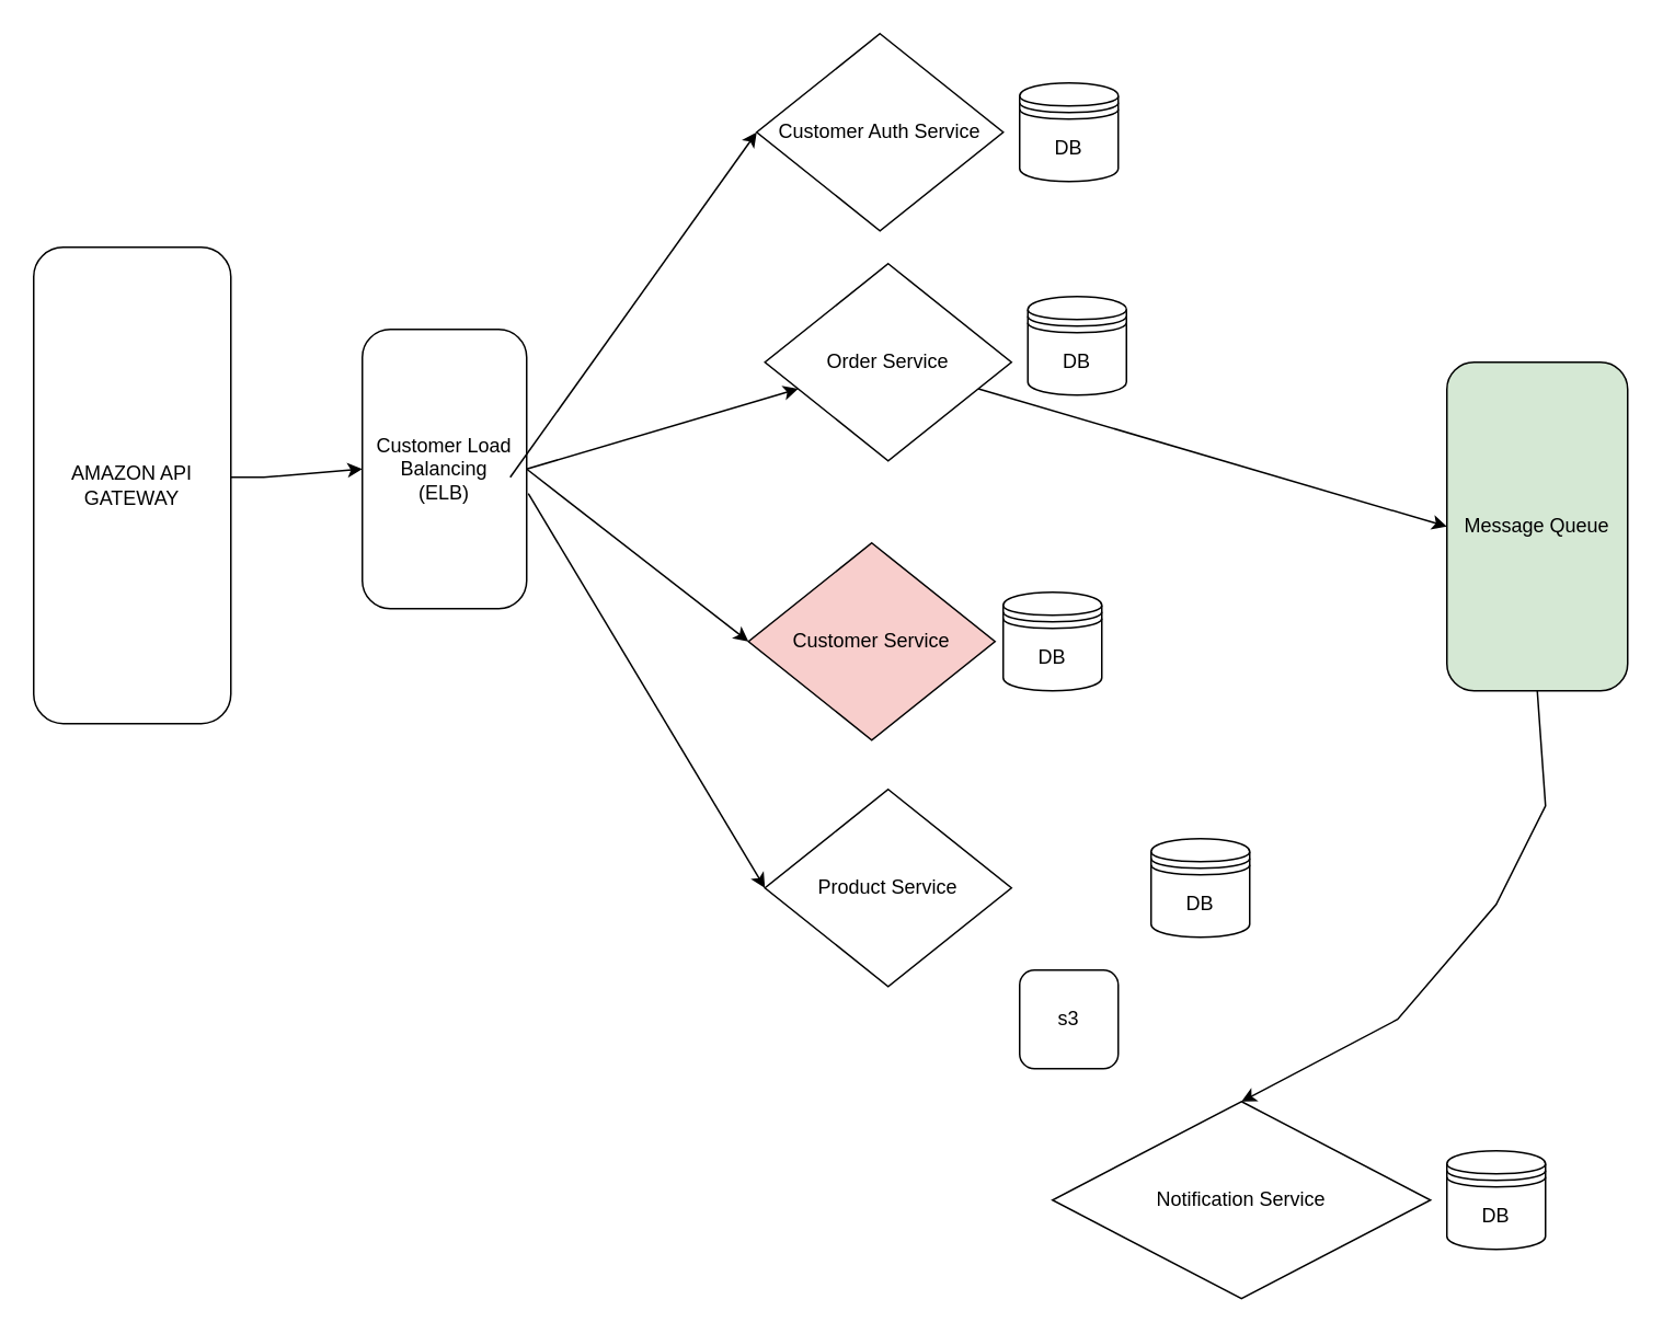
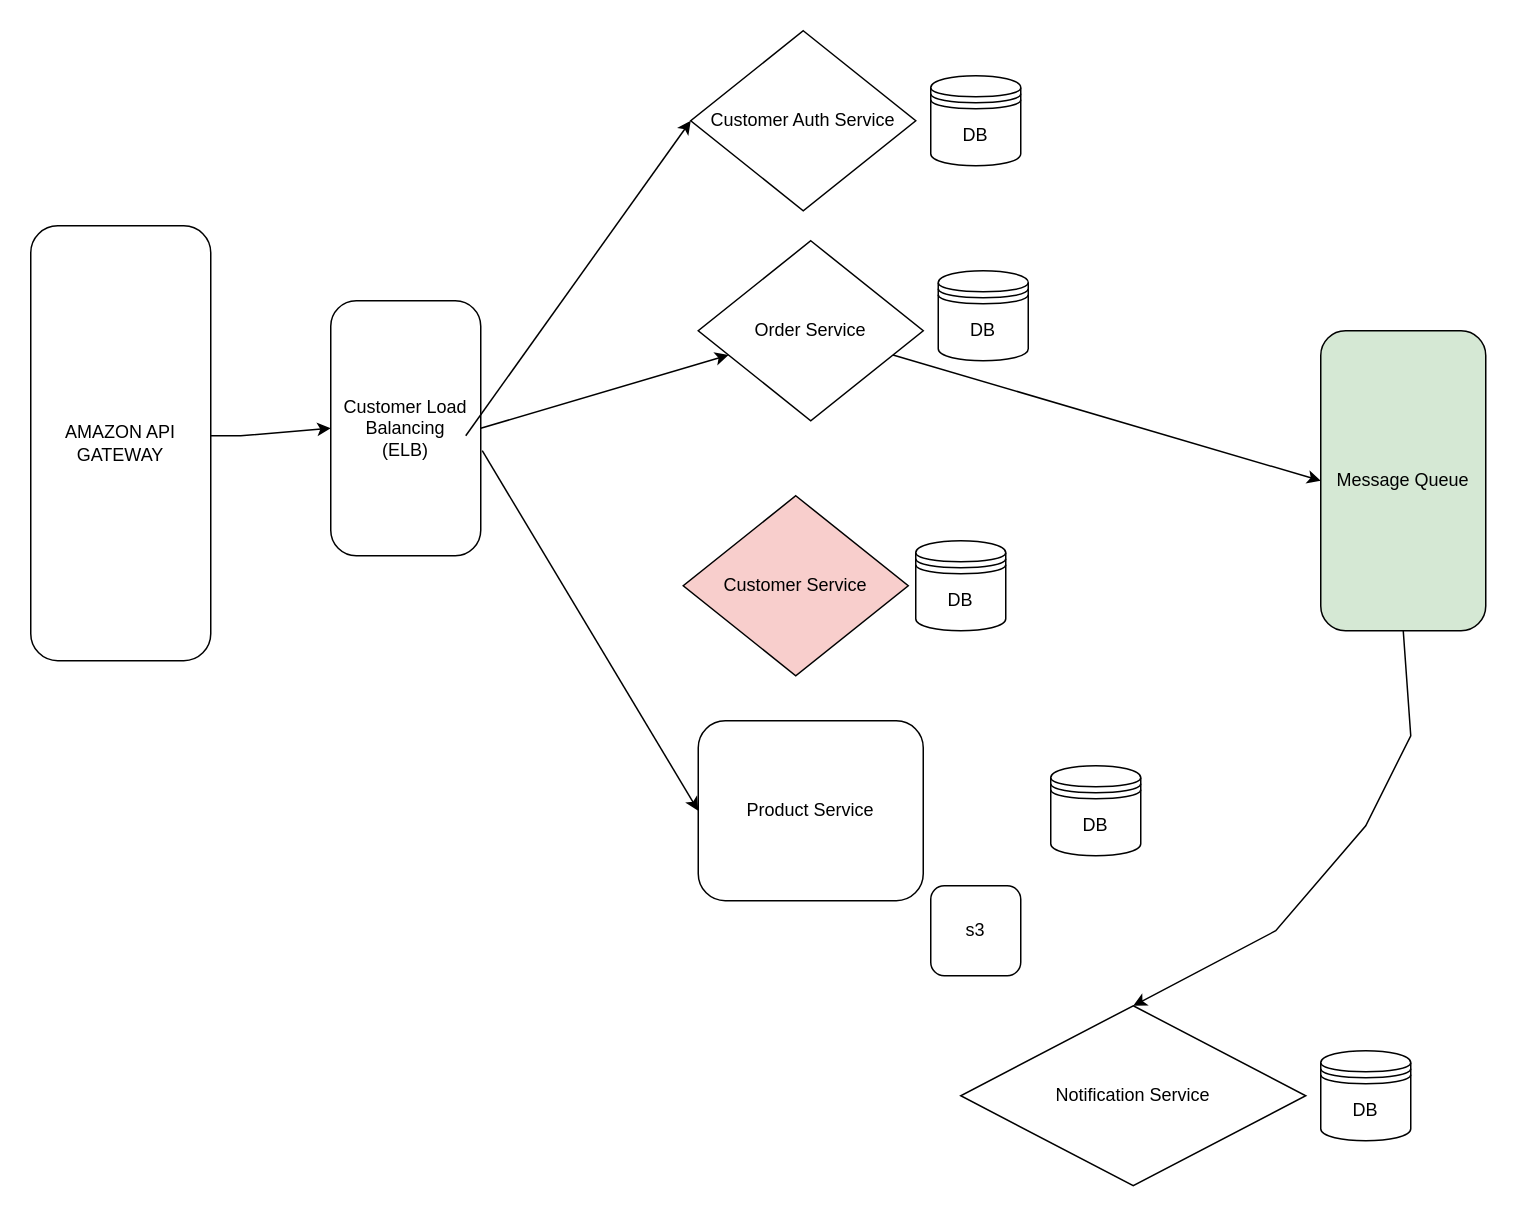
  <mxCell id="0" />
  <mxCell id="1" parent="0" />
  <mxCell id="2" value="AMAZON API GATEWAY" style="rounded=1;whiteSpace=wrap;html=1;direction=south;" vertex="1" parent="1"><mxGeometry x="20" y="150" width="120" height="290" as="geometry" /></mxCell>
  <mxCell id="3" value="" style="endArrow=classic;html=1;rounded=0;entryX=0.5;entryY=1;entryDx=0;entryDy=0;" edge="1" parent="1" target="4"><mxGeometry width="50" height="50" relative="1" as="geometry"><mxPoint x="140" y="290" as="sourcePoint" /><mxPoint x="190" y="250" as="targetPoint" /><Array as="points"><mxPoint x="160" y="290" /></Array></mxGeometry></mxCell>
  <mxCell id="4" value="Customer Load Balancing&lt;div&gt;(ELB)&lt;/div&gt;" style="rounded=1;whiteSpace=wrap;html=1;direction=south;arcSize=17;" vertex="1" parent="1"><mxGeometry x="220" y="200" width="100" height="170" as="geometry" /></mxCell>
  <mxCell id="5" value="Customer Auth Service" style="rhombus;whiteSpace=wrap;html=1;" vertex="1" parent="1"><mxGeometry x="460" y="20" width="150" height="120" as="geometry" /></mxCell>
  <mxCell id="6" value="Order Service" style="rhombus;whiteSpace=wrap;html=1;" vertex="1" parent="1"><mxGeometry x="465" y="160" width="150" height="120" as="geometry" /></mxCell>
  <mxCell id="7" value="Customer Service" style="rhombus;whiteSpace=wrap;html=1;fillColor=#f8cecc;" vertex="1" parent="1"><mxGeometry x="455" y="330" width="150" height="120" as="geometry" /></mxCell>
- <mxCell id="8" value="Product Service" style="rhombus;whiteSpace=wrap;html=1;" vertex="1" parent="1"><mxGeometry x="465" y="480" width="150" height="120" as="geometry" /></mxCell>
+ <mxCell id="8" value="Product Service" style="whiteSpace=wrap;html=1;rounded=1;" vertex="1" parent="1"><mxGeometry x="465" y="480" width="150" height="120" as="geometry" /></mxCell>
  <mxCell id="9" value="" style="endArrow=classic;html=1;rounded=0;entryX=0;entryY=0.5;entryDx=0;entryDy=0;" edge="1" parent="1" target="5"><mxGeometry width="50" height="50" relative="1" as="geometry"><mxPoint x="310" y="290" as="sourcePoint" /><mxPoint x="360" y="240" as="targetPoint" /></mxGeometry></mxCell>
  <mxCell id="10" value="" style="endArrow=classic;html=1;rounded=0;exitX=0.5;exitY=0;exitDx=0;exitDy=0;" edge="1" parent="1" source="4" target="6"><mxGeometry width="50" height="50" relative="1" as="geometry"><mxPoint x="320" y="300" as="sourcePoint" /><mxPoint x="410" y="170" as="targetPoint" /></mxGeometry></mxCell>
- <mxCell id="11" value="" style="endArrow=classic;html=1;rounded=0;entryX=0;entryY=0.5;entryDx=0;entryDy=0;exitX=0.5;exitY=0;exitDx=0;exitDy=0;" edge="1" parent="1" source="4" target="7"><mxGeometry width="50" height="50" relative="1" as="geometry"><mxPoint x="330" y="310" as="sourcePoint" /><mxPoint x="420" y="180" as="targetPoint" /></mxGeometry></mxCell>
  <mxCell id="12" value="" style="endArrow=classic;html=1;rounded=0;entryX=0;entryY=0.5;entryDx=0;entryDy=0;exitX=0.588;exitY=-0.01;exitDx=0;exitDy=0;exitPerimeter=0;" edge="1" parent="1" source="4" target="8"><mxGeometry width="50" height="50" relative="1" as="geometry"><mxPoint x="340" y="320" as="sourcePoint" /><mxPoint x="430" y="190" as="targetPoint" /></mxGeometry></mxCell>
  <mxCell id="13" value="DB" style="shape=datastore;whiteSpace=wrap;html=1;" vertex="1" parent="1"><mxGeometry x="620" y="50" width="60" height="60" as="geometry" /></mxCell>
  <mxCell id="14" value="DB" style="shape=datastore;whiteSpace=wrap;html=1;" vertex="1" parent="1"><mxGeometry x="625" y="180" width="60" height="60" as="geometry" /></mxCell>
  <mxCell id="15" value="DB" style="shape=datastore;whiteSpace=wrap;html=1;" vertex="1" parent="1"><mxGeometry x="610" y="360" width="60" height="60" as="geometry" /></mxCell>
  <mxCell id="16" value="DB" style="shape=datastore;whiteSpace=wrap;html=1;" vertex="1" parent="1"><mxGeometry x="700" y="510" width="60" height="60" as="geometry" /></mxCell>
  <mxCell id="17" value="Message Queue" style="rounded=1;whiteSpace=wrap;html=1;direction=south;fillColor=#d5e8d4;" vertex="1" parent="1"><mxGeometry x="880" y="220" width="110" height="200" as="geometry" /></mxCell>
  <mxCell id="18" value="" style="endArrow=classic;html=1;rounded=0;entryX=0.5;entryY=1;entryDx=0;entryDy=0;" edge="1" parent="1" source="6" target="17"><mxGeometry width="50" height="50" relative="1" as="geometry"><mxPoint x="760" y="310" as="sourcePoint" /><mxPoint x="810" y="260" as="targetPoint" /></mxGeometry></mxCell>
  <mxCell id="19" value="Notification Service" style="rhombus;whiteSpace=wrap;html=1;" vertex="1" parent="1"><mxGeometry x="640" y="670" width="230" height="120" as="geometry" /></mxCell>
  <mxCell id="20" value="" style="endArrow=classic;html=1;rounded=0;entryX=0.5;entryY=0;entryDx=0;entryDy=0;exitX=1;exitY=0.5;exitDx=0;exitDy=0;" edge="1" parent="1" source="17" target="19"><mxGeometry width="50" height="50" relative="1" as="geometry"><mxPoint x="260" y="540" as="sourcePoint" /><mxPoint x="310" y="490" as="targetPoint" /><Array as="points"><mxPoint x="940" y="490" /><mxPoint x="910" y="550" /><mxPoint x="850" y="620" /></Array></mxGeometry></mxCell>
  <mxCell id="21" value="DB" style="shape=datastore;whiteSpace=wrap;html=1;" vertex="1" parent="1"><mxGeometry x="880" y="700" width="60" height="60" as="geometry" /></mxCell>
  <mxCell id="22" value="s3" style="rounded=1;whiteSpace=wrap;html=1;" vertex="1" parent="1"><mxGeometry x="620" y="590" width="60" height="60" as="geometry" /></mxCell>
